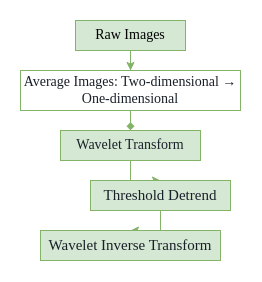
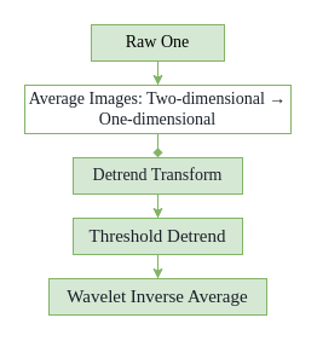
  <mxCell id="0" />
  <mxCell id="1" parent="0" />
  <mxCell id="2" value="" style="edgeStyle=orthogonalEdgeStyle;rounded=0;orthogonalLoop=1;jettySize=auto;html=1;fillColor=#d5e8d4;strokeColor=#82b366;labelBackgroundColor=none;arcSize=14;" parent="1" source="3" target="5" edge="1"><mxGeometry relative="1" as="geometry" /></mxCell>
- <mxCell id="3" value="Raw Images" style="rounded=0;whiteSpace=wrap;html=1;fontFamily=Times New Roman;fontSize=14;align=center;fillColor=#d5e8d4;strokeColor=#82b366;labelBackgroundColor=none;arcSize=14;" parent="1" vertex="1"><mxGeometry x="75" y="20" width="110" height="30" as="geometry" /></mxCell>
+ <mxCell id="3" value="Raw One" style="rounded=0;whiteSpace=wrap;html=1;fontFamily=Times New Roman;fontSize=14;align=center;fillColor=#d5e8d4;strokeColor=#82b366;labelBackgroundColor=none;arcSize=14;" parent="1" vertex="1"><mxGeometry x="75" y="20" width="110" height="30" as="geometry" /></mxCell>
  <mxCell id="4" value="" style="edgeStyle=orthogonalEdgeStyle;rounded=0;orthogonalLoop=1;jettySize=auto;html=1;fillColor=#d5e8d4;strokeColor=#82b366;labelBackgroundColor=none;arcSize=14;endArrow=diamond;" parent="1" source="5" target="7" edge="1"><mxGeometry relative="1" as="geometry" /></mxCell>
  <mxCell id="5" value="&lt;span style=&quot;color: rgb(26, 32, 41); text-align: left;&quot;&gt;Average Images: Two-dimensional → One-dimensional&lt;/span&gt;" style="whiteSpace=wrap;html=1;rounded=0;fontFamily=Times New Roman;fontSize=14;fillColor=#ffffff;strokeColor=#82b366;labelBackgroundColor=none;arcSize=14;" parent="1" vertex="1"><mxGeometry x="20" y="70" width="220" height="40" as="geometry" /></mxCell>
  <mxCell id="6" value="" style="edgeStyle=orthogonalEdgeStyle;rounded=0;orthogonalLoop=1;jettySize=auto;html=1;fillColor=#d5e8d4;strokeColor=#82b366;labelBackgroundColor=none;arcSize=14;" parent="1" source="7" target="10" edge="1"><mxGeometry relative="1" as="geometry" /></mxCell>
- <mxCell id="7" value="&lt;span style=&quot;color: rgb(26, 32, 41); text-align: left;&quot;&gt;Wavelet Transform&lt;/span&gt;" style="whiteSpace=wrap;html=1;fontSize=14;fontFamily=Times New Roman;rounded=0;fillColor=#d5e8d4;strokeColor=#82b366;labelBackgroundColor=none;arcSize=14;" parent="1" vertex="1"><mxGeometry x="60" y="130" width="140" height="30" as="geometry" /></mxCell>
+ <mxCell id="7" value="&lt;span style=&quot;color: rgb(26, 32, 41); text-align: left;&quot;&gt;Detrend Transform&lt;/span&gt;" style="whiteSpace=wrap;html=1;fontSize=14;fontFamily=Times New Roman;rounded=0;fillColor=#d5e8d4;strokeColor=#82b366;labelBackgroundColor=none;arcSize=14;" parent="1" vertex="1"><mxGeometry x="60" y="130" width="140" height="30" as="geometry" /></mxCell>
  <mxCell id="8" style="edgeStyle=orthogonalEdgeStyle;rounded=0;orthogonalLoop=1;jettySize=auto;html=1;exitX=0.5;exitY=1;exitDx=0;exitDy=0;fillColor=#d5e8d4;strokeColor=#82b366;labelBackgroundColor=none;arcSize=14;" parent="1" source="5" target="5" edge="1"><mxGeometry relative="1" as="geometry" /></mxCell>
  <mxCell id="9" value="" style="edgeStyle=orthogonalEdgeStyle;rounded=0;orthogonalLoop=1;jettySize=auto;html=1;fillColor=#d5e8d4;strokeColor=#82b366;labelBackgroundColor=none;arcSize=14;" parent="1" source="10" target="11" edge="1"><mxGeometry relative="1" as="geometry" /></mxCell>
- <mxCell id="10" value="&lt;span style=&quot;color: rgb(26, 32, 41); font-size: 15px; text-align: left;&quot;&gt;Threshold Detrend&lt;/span&gt;" style="whiteSpace=wrap;html=1;fontSize=14;fontFamily=Times New Roman;rounded=0;fillColor=#d5e8d4;strokeColor=#82b366;labelBackgroundColor=none;arcSize=14;" parent="1" vertex="1"><mxGeometry x="90" y="180" width="140" height="30" as="geometry" /></mxCell>
- <mxCell id="11" value="&lt;span style=&quot;color: rgb(26, 32, 41); font-size: 15px; text-align: left;&quot;&gt;Wavelet Inverse Transform&lt;/span&gt;" style="whiteSpace=wrap;html=1;fontSize=14;fontFamily=Times New Roman;rounded=0;fillColor=#d5e8d4;strokeColor=#82b366;labelBackgroundColor=none;arcSize=14;" parent="1" vertex="1"><mxGeometry x="40" y="230" width="180" height="30" as="geometry" /></mxCell>
+ <mxCell id="10" value="&lt;span style=&quot;color: rgb(26, 32, 41); font-size: 15px; text-align: left;&quot;&gt;Threshold Detrend&lt;/span&gt;" style="whiteSpace=wrap;html=1;fontSize=14;fontFamily=Times New Roman;rounded=0;fillColor=#d5e8d4;strokeColor=#82b366;labelBackgroundColor=none;arcSize=14;" parent="1" vertex="1"><mxGeometry x="60" y="180" width="140" height="30" as="geometry" /></mxCell>
+ <mxCell id="11" value="&lt;span style=&quot;color: rgb(26, 32, 41); font-size: 15px; text-align: left;&quot;&gt;Wavelet Inverse Average&lt;/span&gt;" style="whiteSpace=wrap;html=1;fontSize=14;fontFamily=Times New Roman;rounded=0;fillColor=#d5e8d4;strokeColor=#82b366;labelBackgroundColor=none;arcSize=14;" parent="1" vertex="1"><mxGeometry x="40" y="230" width="180" height="30" as="geometry" /></mxCell>
